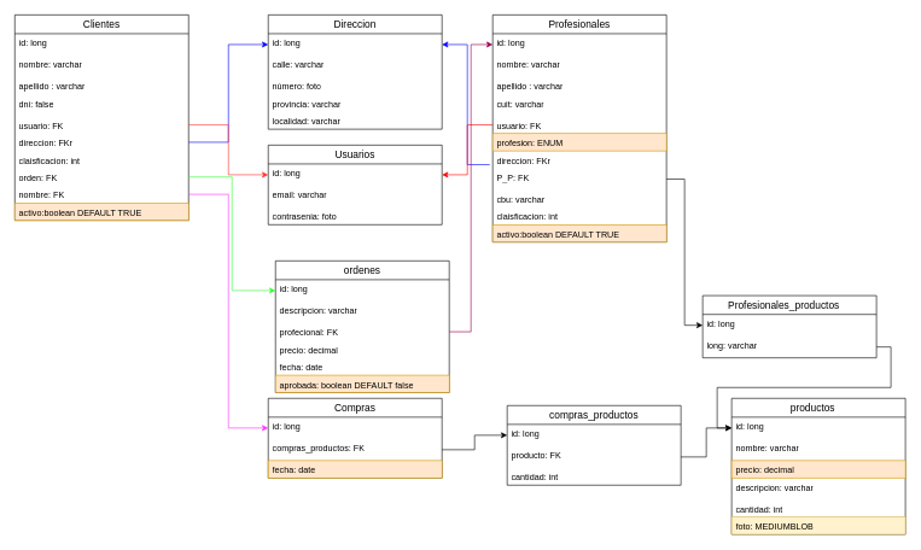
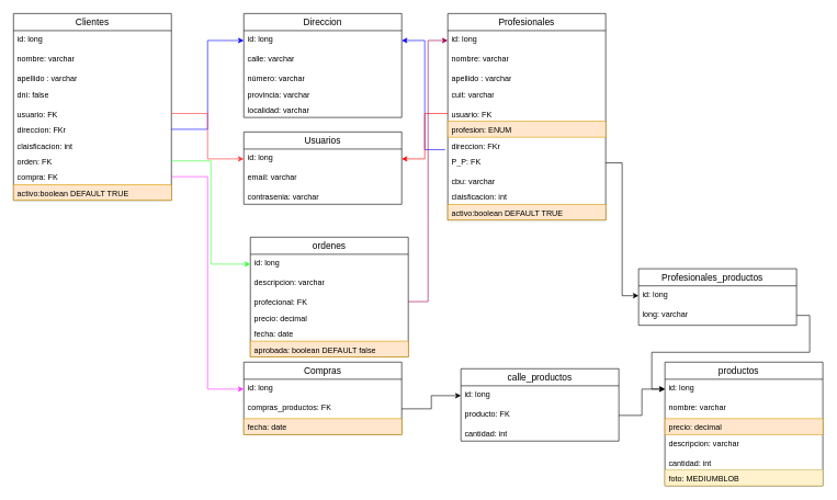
  <mxCell id="0" />
  <mxCell id="1" parent="0" />
  <mxCell id="2" value="Clientes" style="swimlane;fontStyle=0;childLayout=stackLayout;horizontal=1;startSize=26;horizontalStack=0;resizeParent=1;resizeParentMax=0;resizeLast=0;collapsible=1;marginBottom=0;align=center;fontSize=14;" parent="1" vertex="1"><mxGeometry x="20" y="20" width="240" height="284" as="geometry" /></mxCell>
  <mxCell id="3" value="id: long" style="text;strokeColor=none;fillColor=none;spacingLeft=4;spacingRight=4;overflow=hidden;rotatable=0;points=[[0,0.5],[1,0.5]];portConstraint=eastwest;fontSize=12;whiteSpace=wrap;html=1;" parent="2" vertex="1"><mxGeometry y="26" width="240" height="30" as="geometry" /></mxCell>
  <mxCell id="4" value="nombre: varchar" style="text;strokeColor=none;fillColor=none;spacingLeft=4;spacingRight=4;overflow=hidden;rotatable=0;points=[[0,0.5],[1,0.5]];portConstraint=eastwest;fontSize=12;whiteSpace=wrap;html=1;" parent="2" vertex="1"><mxGeometry y="56" width="240" height="30" as="geometry" /></mxCell>
  <mxCell id="5" value="apellido : varchar" style="text;strokeColor=none;fillColor=none;spacingLeft=4;spacingRight=4;overflow=hidden;rotatable=0;points=[[0,0.5],[1,0.5]];portConstraint=eastwest;fontSize=12;whiteSpace=wrap;html=1;" parent="2" vertex="1"><mxGeometry y="86" width="240" height="24" as="geometry" /></mxCell>
  <mxCell id="6" value="dni: false" style="text;strokeColor=none;fillColor=none;spacingLeft=4;spacingRight=4;overflow=hidden;rotatable=0;points=[[0,0.5],[1,0.5]];portConstraint=eastwest;fontSize=12;whiteSpace=wrap;html=1;" parent="2" vertex="1"><mxGeometry y="110" width="240" height="30" as="geometry" /></mxCell>
  <mxCell id="7" value="usuario: FK" style="text;strokeColor=none;fillColor=none;spacingLeft=4;spacingRight=4;overflow=hidden;rotatable=0;points=[[0,0.5],[1,0.5]];portConstraint=eastwest;fontSize=12;whiteSpace=wrap;html=1;" parent="2" vertex="1"><mxGeometry y="140" width="240" height="24" as="geometry" /></mxCell>
  <mxCell id="8" value="direccion: FKr" style="text;strokeColor=none;fillColor=none;spacingLeft=4;spacingRight=4;overflow=hidden;rotatable=0;points=[[0,0.5],[1,0.5]];portConstraint=eastwest;fontSize=12;whiteSpace=wrap;html=1;" parent="2" vertex="1"><mxGeometry y="164" width="240" height="24" as="geometry" /></mxCell>
  <mxCell id="9" value="claisficacion: int&amp;nbsp;&amp;nbsp;&amp;nbsp;&amp;nbsp;&amp;nbsp;&amp;nbsp;&amp;nbsp;&amp;nbsp;&amp;nbsp;&amp;nbsp; " style="text;strokeColor=none;fillColor=none;spacingLeft=4;spacingRight=4;overflow=hidden;rotatable=0;points=[[0,0.5],[1,0.5]];portConstraint=eastwest;fontSize=12;whiteSpace=wrap;html=1;" parent="2" vertex="1"><mxGeometry y="188" width="240" height="24" as="geometry" /></mxCell>
  <mxCell id="10" value="orden: FK " style="text;strokeColor=none;fillColor=none;spacingLeft=4;spacingRight=4;overflow=hidden;rotatable=0;points=[[0,0.5],[1,0.5]];portConstraint=eastwest;fontSize=12;whiteSpace=wrap;html=1;" parent="2" vertex="1"><mxGeometry y="212" width="240" height="24" as="geometry" /></mxCell>
- <mxCell id="11" value="nombre: FK " style="text;strokeColor=none;fillColor=none;spacingLeft=4;spacingRight=4;overflow=hidden;rotatable=0;points=[[0,0.5],[1,0.5]];portConstraint=eastwest;fontSize=12;whiteSpace=wrap;html=1;" parent="2" vertex="1"><mxGeometry y="236" width="240" height="24" as="geometry" /></mxCell>
+ <mxCell id="11" value="compra: FK " style="text;strokeColor=none;fillColor=none;spacingLeft=4;spacingRight=4;overflow=hidden;rotatable=0;points=[[0,0.5],[1,0.5]];portConstraint=eastwest;fontSize=12;whiteSpace=wrap;html=1;" parent="2" vertex="1"><mxGeometry y="236" width="240" height="24" as="geometry" /></mxCell>
  <mxCell id="12" value="activo:boolean DEFAULT TRUE " style="text;strokeColor=#d79b00;fillColor=#ffe6cc;spacingLeft=4;spacingRight=4;overflow=hidden;rotatable=0;points=[[0,0.5],[1,0.5]];portConstraint=eastwest;fontSize=12;whiteSpace=wrap;html=1;" parent="2" vertex="1"><mxGeometry y="260" width="240" height="24" as="geometry" /></mxCell>
  <mxCell id="13" value="Direccion" style="swimlane;fontStyle=0;childLayout=stackLayout;horizontal=1;startSize=26;horizontalStack=0;resizeParent=1;resizeParentMax=0;resizeLast=0;collapsible=1;marginBottom=0;align=center;fontSize=14;" parent="1" vertex="1"><mxGeometry x="370" y="20" width="240" height="158" as="geometry" /></mxCell>
  <mxCell id="14" value="id: long" style="text;strokeColor=none;fillColor=none;spacingLeft=4;spacingRight=4;overflow=hidden;rotatable=0;points=[[0,0.5],[1,0.5]];portConstraint=eastwest;fontSize=12;whiteSpace=wrap;html=1;" parent="13" vertex="1"><mxGeometry y="26" width="240" height="30" as="geometry" /></mxCell>
  <mxCell id="15" value="calle: varchar" style="text;strokeColor=none;fillColor=none;spacingLeft=4;spacingRight=4;overflow=hidden;rotatable=0;points=[[0,0.5],[1,0.5]];portConstraint=eastwest;fontSize=12;whiteSpace=wrap;html=1;" parent="13" vertex="1"><mxGeometry y="56" width="240" height="30" as="geometry" /></mxCell>
- <mxCell id="16" value="número: foto" style="text;strokeColor=none;fillColor=none;spacingLeft=4;spacingRight=4;overflow=hidden;rotatable=0;points=[[0,0.5],[1,0.5]];portConstraint=eastwest;fontSize=12;whiteSpace=wrap;html=1;" parent="13" vertex="1"><mxGeometry y="86" width="240" height="24" as="geometry" /></mxCell>
+ <mxCell id="16" value="número: varchar" style="text;strokeColor=none;fillColor=none;spacingLeft=4;spacingRight=4;overflow=hidden;rotatable=0;points=[[0,0.5],[1,0.5]];portConstraint=eastwest;fontSize=12;whiteSpace=wrap;html=1;" parent="13" vertex="1"><mxGeometry y="86" width="240" height="24" as="geometry" /></mxCell>
  <mxCell id="17" value="provincia: varchar" style="text;strokeColor=none;fillColor=none;spacingLeft=4;spacingRight=4;overflow=hidden;rotatable=0;points=[[0,0.5],[1,0.5]];portConstraint=eastwest;fontSize=12;whiteSpace=wrap;html=1;" parent="13" vertex="1"><mxGeometry y="110" width="240" height="24" as="geometry" /></mxCell>
  <mxCell id="18" value="localidad: varchar" style="text;strokeColor=none;fillColor=none;spacingLeft=4;spacingRight=4;overflow=hidden;rotatable=0;points=[[0,0.5],[1,0.5]];portConstraint=eastwest;fontSize=12;whiteSpace=wrap;html=1;" parent="13" vertex="1"><mxGeometry y="134" width="240" height="24" as="geometry" /></mxCell>
  <mxCell id="19" style="edgeStyle=orthogonalEdgeStyle;rounded=0;orthogonalLoop=1;jettySize=auto;html=1;entryX=0;entryY=0.5;entryDx=0;entryDy=0;strokeColor=#0000FF;" parent="1" source="8" target="14" edge="1"><mxGeometry relative="1" as="geometry" /></mxCell>
  <mxCell id="20" value="Usuarios" style="swimlane;fontStyle=0;childLayout=stackLayout;horizontal=1;startSize=26;horizontalStack=0;resizeParent=1;resizeParentMax=0;resizeLast=0;collapsible=1;marginBottom=0;align=center;fontSize=14;" parent="1" vertex="1"><mxGeometry x="370" y="200" width="240" height="110" as="geometry" /></mxCell>
  <mxCell id="21" value="id: long" style="text;strokeColor=none;fillColor=none;spacingLeft=4;spacingRight=4;overflow=hidden;rotatable=0;points=[[0,0.5],[1,0.5]];portConstraint=eastwest;fontSize=12;whiteSpace=wrap;html=1;" parent="20" vertex="1"><mxGeometry y="26" width="240" height="30" as="geometry" /></mxCell>
  <mxCell id="22" value="email: varchar" style="text;strokeColor=none;fillColor=none;spacingLeft=4;spacingRight=4;overflow=hidden;rotatable=0;points=[[0,0.5],[1,0.5]];portConstraint=eastwest;fontSize=12;whiteSpace=wrap;html=1;" parent="20" vertex="1"><mxGeometry y="56" width="240" height="30" as="geometry" /></mxCell>
- <mxCell id="23" value="contrasenia: foto" style="text;strokeColor=none;fillColor=none;spacingLeft=4;spacingRight=4;overflow=hidden;rotatable=0;points=[[0,0.5],[1,0.5]];portConstraint=eastwest;fontSize=12;whiteSpace=wrap;html=1;" parent="20" vertex="1"><mxGeometry y="86" width="240" height="24" as="geometry" /></mxCell>
+ <mxCell id="23" value="contrasenia: varchar" style="text;strokeColor=none;fillColor=none;spacingLeft=4;spacingRight=4;overflow=hidden;rotatable=0;points=[[0,0.5],[1,0.5]];portConstraint=eastwest;fontSize=12;whiteSpace=wrap;html=1;" parent="20" vertex="1"><mxGeometry y="86" width="240" height="24" as="geometry" /></mxCell>
  <mxCell id="24" style="edgeStyle=orthogonalEdgeStyle;rounded=0;orthogonalLoop=1;jettySize=auto;html=1;exitX=1;exitY=0.5;exitDx=0;exitDy=0;entryX=0;entryY=0.5;entryDx=0;entryDy=0;strokeColor=#FF3333;" parent="1" source="7" target="21" edge="1"><mxGeometry relative="1" as="geometry" /></mxCell>
  <mxCell id="25" value="Profesionales" style="swimlane;fontStyle=0;childLayout=stackLayout;horizontal=1;startSize=26;horizontalStack=0;resizeParent=1;resizeParentMax=0;resizeLast=0;collapsible=1;marginBottom=0;align=center;fontSize=14;" parent="1" vertex="1"><mxGeometry x="680" y="20" width="240" height="314" as="geometry" /></mxCell>
  <mxCell id="26" value="id: long" style="text;strokeColor=none;fillColor=none;spacingLeft=4;spacingRight=4;overflow=hidden;rotatable=0;points=[[0,0.5],[1,0.5]];portConstraint=eastwest;fontSize=12;whiteSpace=wrap;html=1;" parent="25" vertex="1"><mxGeometry y="26" width="240" height="30" as="geometry" /></mxCell>
  <mxCell id="27" value="nombre: varchar" style="text;strokeColor=none;fillColor=none;spacingLeft=4;spacingRight=4;overflow=hidden;rotatable=0;points=[[0,0.5],[1,0.5]];portConstraint=eastwest;fontSize=12;whiteSpace=wrap;html=1;" parent="25" vertex="1"><mxGeometry y="56" width="240" height="30" as="geometry" /></mxCell>
  <mxCell id="28" value="apellido : varchar" style="text;strokeColor=none;fillColor=none;spacingLeft=4;spacingRight=4;overflow=hidden;rotatable=0;points=[[0,0.5],[1,0.5]];portConstraint=eastwest;fontSize=12;whiteSpace=wrap;html=1;" parent="25" vertex="1"><mxGeometry y="86" width="240" height="24" as="geometry" /></mxCell>
  <mxCell id="29" value="cuit: varchar" style="text;strokeColor=none;fillColor=none;spacingLeft=4;spacingRight=4;overflow=hidden;rotatable=0;points=[[0,0.5],[1,0.5]];portConstraint=eastwest;fontSize=12;whiteSpace=wrap;html=1;" parent="25" vertex="1"><mxGeometry y="110" width="240" height="30" as="geometry" /></mxCell>
  <mxCell id="30" value="usuario: FK" style="text;strokeColor=none;fillColor=none;spacingLeft=4;spacingRight=4;overflow=hidden;rotatable=0;points=[[0,0.5],[1,0.5]];portConstraint=eastwest;fontSize=12;whiteSpace=wrap;html=1;" parent="25" vertex="1"><mxGeometry y="140" width="240" height="24" as="geometry" /></mxCell>
  <mxCell id="31" value="profesion: ENUM " style="text;strokeColor=#d79b00;fillColor=#ffe6cc;spacingLeft=4;spacingRight=4;overflow=hidden;rotatable=0;points=[[0,0.5],[1,0.5]];portConstraint=eastwest;fontSize=12;whiteSpace=wrap;html=1;" parent="25" vertex="1"><mxGeometry y="164" width="240" height="24" as="geometry" /></mxCell>
  <mxCell id="32" value="direccion: FKr" style="text;strokeColor=none;fillColor=none;spacingLeft=4;spacingRight=4;overflow=hidden;rotatable=0;points=[[0,0.5],[1,0.5]];portConstraint=eastwest;fontSize=12;whiteSpace=wrap;html=1;" parent="25" vertex="1"><mxGeometry y="188" width="240" height="24" as="geometry" /></mxCell>
  <mxCell id="33" value="P_P: FK" style="text;strokeColor=none;fillColor=none;spacingLeft=4;spacingRight=4;overflow=hidden;rotatable=0;points=[[0,0.5],[1,0.5]];portConstraint=eastwest;fontSize=12;whiteSpace=wrap;html=1;" parent="25" vertex="1"><mxGeometry y="212" width="240" height="30" as="geometry" /></mxCell>
  <mxCell id="34" value="cbu: varchar " style="text;strokeColor=none;fillColor=none;spacingLeft=4;spacingRight=4;overflow=hidden;rotatable=0;points=[[0,0.5],[1,0.5]];portConstraint=eastwest;fontSize=12;whiteSpace=wrap;html=1;" parent="25" vertex="1"><mxGeometry y="242" width="240" height="24" as="geometry" /></mxCell>
  <mxCell id="35" value="claisficacion: int&amp;nbsp;&amp;nbsp;&amp;nbsp;&amp;nbsp;&amp;nbsp;&amp;nbsp;&amp;nbsp;&amp;nbsp;&amp;nbsp;&amp;nbsp; " style="text;strokeColor=none;fillColor=none;spacingLeft=4;spacingRight=4;overflow=hidden;rotatable=0;points=[[0,0.5],[1,0.5]];portConstraint=eastwest;fontSize=12;whiteSpace=wrap;html=1;" parent="25" vertex="1"><mxGeometry y="266" width="240" height="24" as="geometry" /></mxCell>
  <mxCell id="36" value="activo:boolean DEFAULT TRUE " style="text;strokeColor=#d79b00;fillColor=#ffe6cc;spacingLeft=4;spacingRight=4;overflow=hidden;rotatable=0;points=[[0,0.5],[1,0.5]];portConstraint=eastwest;fontSize=12;whiteSpace=wrap;html=1;" parent="25" vertex="1"><mxGeometry y="290" width="240" height="24" as="geometry" /></mxCell>
  <mxCell id="37" style="edgeStyle=orthogonalEdgeStyle;rounded=0;orthogonalLoop=1;jettySize=auto;html=1;exitX=-0.017;exitY=0.792;exitDx=0;exitDy=0;strokeColor=#0000FF;exitPerimeter=0;" parent="1" source="32" target="14" edge="1"><mxGeometry relative="1" as="geometry" /></mxCell>
  <mxCell id="38" style="edgeStyle=orthogonalEdgeStyle;rounded=0;orthogonalLoop=1;jettySize=auto;html=1;exitX=0;exitY=0.5;exitDx=0;exitDy=0;entryX=1;entryY=0.5;entryDx=0;entryDy=0;strokeColor=#FF0000;" parent="1" source="30" target="21" edge="1"><mxGeometry relative="1" as="geometry" /></mxCell>
  <mxCell id="39" value="productos     " style="swimlane;fontStyle=0;childLayout=stackLayout;horizontal=1;startSize=26;horizontalStack=0;resizeParent=1;resizeParentMax=0;resizeLast=0;collapsible=1;marginBottom=0;align=center;fontSize=14;" parent="1" vertex="1"><mxGeometry x="1010" y="550" width="240" height="188" as="geometry" /></mxCell>
  <mxCell id="40" value="id: long" style="text;strokeColor=none;fillColor=none;spacingLeft=4;spacingRight=4;overflow=hidden;rotatable=0;points=[[0,0.5],[1,0.5]];portConstraint=eastwest;fontSize=12;whiteSpace=wrap;html=1;" parent="39" vertex="1"><mxGeometry y="26" width="240" height="30" as="geometry" /></mxCell>
  <mxCell id="41" value="nombre: varchar" style="text;strokeColor=none;fillColor=none;spacingLeft=4;spacingRight=4;overflow=hidden;rotatable=0;points=[[0,0.5],[1,0.5]];portConstraint=eastwest;fontSize=12;whiteSpace=wrap;html=1;" parent="39" vertex="1"><mxGeometry y="56" width="240" height="30" as="geometry" /></mxCell>
  <mxCell id="42" value="&lt;div&gt;precio: decimal&lt;/div&gt;&lt;div&gt;&lt;br&gt; &lt;/div&gt;" style="text;strokeColor=#d79b00;fillColor=#ffe6cc;spacingLeft=4;spacingRight=4;overflow=hidden;rotatable=0;points=[[0,0.5],[1,0.5]];portConstraint=eastwest;fontSize=12;whiteSpace=wrap;html=1;" parent="39" vertex="1"><mxGeometry y="86" width="240" height="24" as="geometry" /></mxCell>
  <mxCell id="43" value="descripcion: varchar" style="text;strokeColor=none;fillColor=none;spacingLeft=4;spacingRight=4;overflow=hidden;rotatable=0;points=[[0,0.5],[1,0.5]];portConstraint=eastwest;fontSize=12;whiteSpace=wrap;html=1;" parent="39" vertex="1"><mxGeometry y="110" width="240" height="30" as="geometry" /></mxCell>
  <mxCell id="44" value="cantidad: int" style="text;strokeColor=none;fillColor=none;spacingLeft=4;spacingRight=4;overflow=hidden;rotatable=0;points=[[0,0.5],[1,0.5]];portConstraint=eastwest;fontSize=12;whiteSpace=wrap;html=1;" parent="39" vertex="1"><mxGeometry y="140" width="240" height="24" as="geometry" /></mxCell>
  <mxCell id="45" value="foto: MEDIUMBLOB" style="text;strokeColor=#d6b656;fillColor=#fff2cc;spacingLeft=4;spacingRight=4;overflow=hidden;rotatable=0;points=[[0,0.5],[1,0.5]];portConstraint=eastwest;fontSize=12;whiteSpace=wrap;html=1;" parent="39" vertex="1"><mxGeometry y="164" width="240" height="24" as="geometry" /></mxCell>
  <mxCell id="46" value="Profesionales_productos     " style="swimlane;fontStyle=0;childLayout=stackLayout;horizontal=1;startSize=26;horizontalStack=0;resizeParent=1;resizeParentMax=0;resizeLast=0;collapsible=1;marginBottom=0;align=center;fontSize=14;" parent="1" vertex="1"><mxGeometry x="970" y="408" width="240" height="86" as="geometry" /></mxCell>
  <mxCell id="47" value="id: long" style="text;strokeColor=none;fillColor=none;spacingLeft=4;spacingRight=4;overflow=hidden;rotatable=0;points=[[0,0.5],[1,0.5]];portConstraint=eastwest;fontSize=12;whiteSpace=wrap;html=1;" parent="46" vertex="1"><mxGeometry y="26" width="240" height="30" as="geometry" /></mxCell>
  <mxCell id="48" value="long: varchar" style="text;strokeColor=none;fillColor=none;spacingLeft=4;spacingRight=4;overflow=hidden;rotatable=0;points=[[0,0.5],[1,0.5]];portConstraint=eastwest;fontSize=12;whiteSpace=wrap;html=1;" parent="46" vertex="1"><mxGeometry y="56" width="240" height="30" as="geometry" /></mxCell>
  <mxCell id="49" style="edgeStyle=orthogonalEdgeStyle;rounded=0;orthogonalLoop=1;jettySize=auto;html=1;entryX=0;entryY=0.5;entryDx=0;entryDy=0;" parent="1" source="33" target="47" edge="1"><mxGeometry relative="1" as="geometry" /></mxCell>
  <mxCell id="50" style="edgeStyle=orthogonalEdgeStyle;rounded=0;orthogonalLoop=1;jettySize=auto;html=1;entryX=0;entryY=0.5;entryDx=0;entryDy=0;" parent="1" source="48" target="40" edge="1"><mxGeometry relative="1" as="geometry" /></mxCell>
  <mxCell id="51" value="ordenes" style="swimlane;fontStyle=0;childLayout=stackLayout;horizontal=1;startSize=26;horizontalStack=0;resizeParent=1;resizeParentMax=0;resizeLast=0;collapsible=1;marginBottom=0;align=center;fontSize=14;" parent="1" vertex="1"><mxGeometry x="380" y="360" width="240" height="182" as="geometry" /></mxCell>
  <mxCell id="52" value="id: long" style="text;strokeColor=none;fillColor=none;spacingLeft=4;spacingRight=4;overflow=hidden;rotatable=0;points=[[0,0.5],[1,0.5]];portConstraint=eastwest;fontSize=12;whiteSpace=wrap;html=1;" parent="51" vertex="1"><mxGeometry y="26" width="240" height="30" as="geometry" /></mxCell>
  <mxCell id="53" value="descripcion: varchar" style="text;strokeColor=none;fillColor=none;spacingLeft=4;spacingRight=4;overflow=hidden;rotatable=0;points=[[0,0.5],[1,0.5]];portConstraint=eastwest;fontSize=12;whiteSpace=wrap;html=1;" parent="51" vertex="1"><mxGeometry y="56" width="240" height="30" as="geometry" /></mxCell>
  <mxCell id="54" value="profecional: FK" style="text;strokeColor=none;fillColor=none;spacingLeft=4;spacingRight=4;overflow=hidden;rotatable=0;points=[[0,0.5],[1,0.5]];portConstraint=eastwest;fontSize=12;whiteSpace=wrap;html=1;" parent="51" vertex="1"><mxGeometry y="86" width="240" height="24" as="geometry" /></mxCell>
  <mxCell id="55" value="precio: decimal" style="text;strokeColor=none;fillColor=none;spacingLeft=4;spacingRight=4;overflow=hidden;rotatable=0;points=[[0,0.5],[1,0.5]];portConstraint=eastwest;fontSize=12;whiteSpace=wrap;html=1;" parent="51" vertex="1"><mxGeometry y="110" width="240" height="24" as="geometry" /></mxCell>
  <mxCell id="56" value="fecha: date" style="text;strokeColor=none;fillColor=none;spacingLeft=4;spacingRight=4;overflow=hidden;rotatable=0;points=[[0,0.5],[1,0.5]];portConstraint=eastwest;fontSize=12;whiteSpace=wrap;html=1;" parent="51" vertex="1"><mxGeometry y="134" width="240" height="24" as="geometry" /></mxCell>
  <mxCell id="57" value="aprobada: boolean DEFAULT false" style="text;strokeColor=#d79b00;fillColor=#ffe6cc;spacingLeft=4;spacingRight=4;overflow=hidden;rotatable=0;points=[[0,0.5],[1,0.5]];portConstraint=eastwest;fontSize=12;whiteSpace=wrap;html=1;" parent="51" vertex="1"><mxGeometry y="158" width="240" height="24" as="geometry" /></mxCell>
  <mxCell id="58" style="edgeStyle=orthogonalEdgeStyle;rounded=0;orthogonalLoop=1;jettySize=auto;html=1;exitX=1;exitY=0.5;exitDx=0;exitDy=0;strokeColor=#33FF33;" parent="1" source="10" target="52" edge="1"><mxGeometry relative="1" as="geometry" /></mxCell>
  <mxCell id="59" style="edgeStyle=orthogonalEdgeStyle;rounded=0;orthogonalLoop=1;jettySize=auto;html=1;entryX=0;entryY=0.5;entryDx=0;entryDy=0;strokeColor=#99004D;" parent="1" source="54" target="26" edge="1"><mxGeometry relative="1" as="geometry" /></mxCell>
  <mxCell id="60" value="Compras" style="swimlane;fontStyle=0;childLayout=stackLayout;horizontal=1;startSize=26;horizontalStack=0;resizeParent=1;resizeParentMax=0;resizeLast=0;collapsible=1;marginBottom=0;align=center;fontSize=14;" parent="1" vertex="1"><mxGeometry x="370" y="550" width="240" height="110" as="geometry" /></mxCell>
  <mxCell id="61" value="id: long" style="text;strokeColor=none;fillColor=none;spacingLeft=4;spacingRight=4;overflow=hidden;rotatable=0;points=[[0,0.5],[1,0.5]];portConstraint=eastwest;fontSize=12;whiteSpace=wrap;html=1;" parent="60" vertex="1"><mxGeometry y="26" width="240" height="30" as="geometry" /></mxCell>
  <mxCell id="62" value="compras_productos: FK " style="text;strokeColor=none;fillColor=none;spacingLeft=4;spacingRight=4;overflow=hidden;rotatable=0;points=[[0,0.5],[1,0.5]];portConstraint=eastwest;fontSize=12;whiteSpace=wrap;html=1;" parent="60" vertex="1"><mxGeometry y="56" width="240" height="30" as="geometry" /></mxCell>
  <mxCell id="63" value="fecha: date" style="text;strokeColor=#d79b00;fillColor=#ffe6cc;spacingLeft=4;spacingRight=4;overflow=hidden;rotatable=0;points=[[0,0.5],[1,0.5]];portConstraint=eastwest;fontSize=12;whiteSpace=wrap;html=1;" parent="60" vertex="1"><mxGeometry y="86" width="240" height="24" as="geometry" /></mxCell>
  <mxCell id="64" style="edgeStyle=orthogonalEdgeStyle;rounded=0;orthogonalLoop=1;jettySize=auto;html=1;entryX=0;entryY=0.5;entryDx=0;entryDy=0;strokeColor=#FF33FF;" parent="1" source="11" target="61" edge="1"><mxGeometry relative="1" as="geometry" /></mxCell>
- <mxCell id="65" value="compras_productos" style="swimlane;fontStyle=0;childLayout=stackLayout;horizontal=1;startSize=26;horizontalStack=0;resizeParent=1;resizeParentMax=0;resizeLast=0;collapsible=1;marginBottom=0;align=center;fontSize=14;" parent="1" vertex="1"><mxGeometry x="700" y="560" width="240" height="110" as="geometry" /></mxCell>
+ <mxCell id="65" value="calle_productos" style="swimlane;fontStyle=0;childLayout=stackLayout;horizontal=1;startSize=26;horizontalStack=0;resizeParent=1;resizeParentMax=0;resizeLast=0;collapsible=1;marginBottom=0;align=center;fontSize=14;" parent="1" vertex="1"><mxGeometry x="700" y="560" width="240" height="110" as="geometry" /></mxCell>
  <mxCell id="66" value="id: long" style="text;strokeColor=none;fillColor=none;spacingLeft=4;spacingRight=4;overflow=hidden;rotatable=0;points=[[0,0.5],[1,0.5]];portConstraint=eastwest;fontSize=12;whiteSpace=wrap;html=1;" parent="65" vertex="1"><mxGeometry y="26" width="240" height="30" as="geometry" /></mxCell>
  <mxCell id="67" value="producto: FK " style="text;strokeColor=none;fillColor=none;spacingLeft=4;spacingRight=4;overflow=hidden;rotatable=0;points=[[0,0.5],[1,0.5]];portConstraint=eastwest;fontSize=12;whiteSpace=wrap;html=1;" parent="65" vertex="1"><mxGeometry y="56" width="240" height="30" as="geometry" /></mxCell>
  <mxCell id="68" value="cantidad: int" style="text;strokeColor=none;fillColor=none;spacingLeft=4;spacingRight=4;overflow=hidden;rotatable=0;points=[[0,0.5],[1,0.5]];portConstraint=eastwest;fontSize=12;whiteSpace=wrap;html=1;" parent="65" vertex="1"><mxGeometry y="86" width="240" height="24" as="geometry" /></mxCell>
  <mxCell id="69" style="edgeStyle=orthogonalEdgeStyle;rounded=0;orthogonalLoop=1;jettySize=auto;html=1;entryX=0;entryY=0.5;entryDx=0;entryDy=0;" parent="1" source="67" target="40" edge="1"><mxGeometry relative="1" as="geometry" /></mxCell>
  <mxCell id="70" style="edgeStyle=orthogonalEdgeStyle;rounded=0;orthogonalLoop=1;jettySize=auto;html=1;entryX=0;entryY=0.5;entryDx=0;entryDy=0;" parent="1" source="62" target="66" edge="1"><mxGeometry relative="1" as="geometry" /></mxCell>
